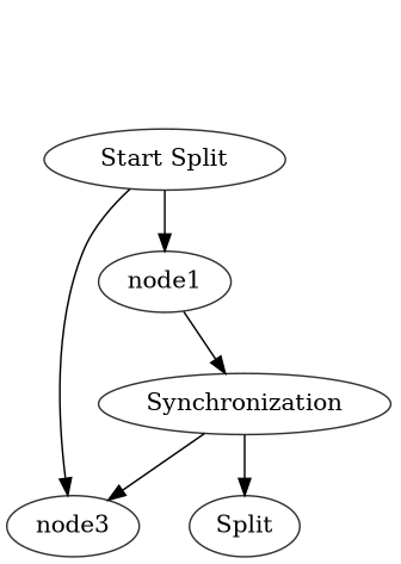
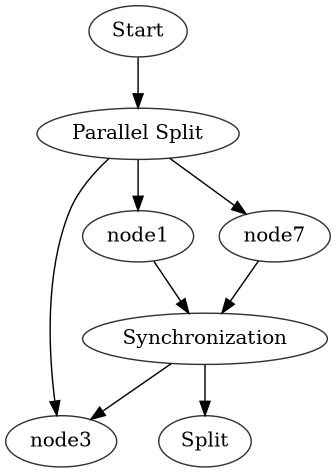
  digraph {
    node [color="#2e3436"]
-   n2 [label="Start Split"]
+   n1 [label=Start]
+   n2 [label="Parallel Split"]
    node3
    n4 [label=node1]
+   node7
    n6 [label=Synchronization]
    n7 [label=Split]
+   n1 -> n2
    n2 -> node3
    n2 -> n4
+   n2 -> node7
    n4 -> n6
+   node7 -> n6
    n6 -> node3
    n6 -> n7
  }
